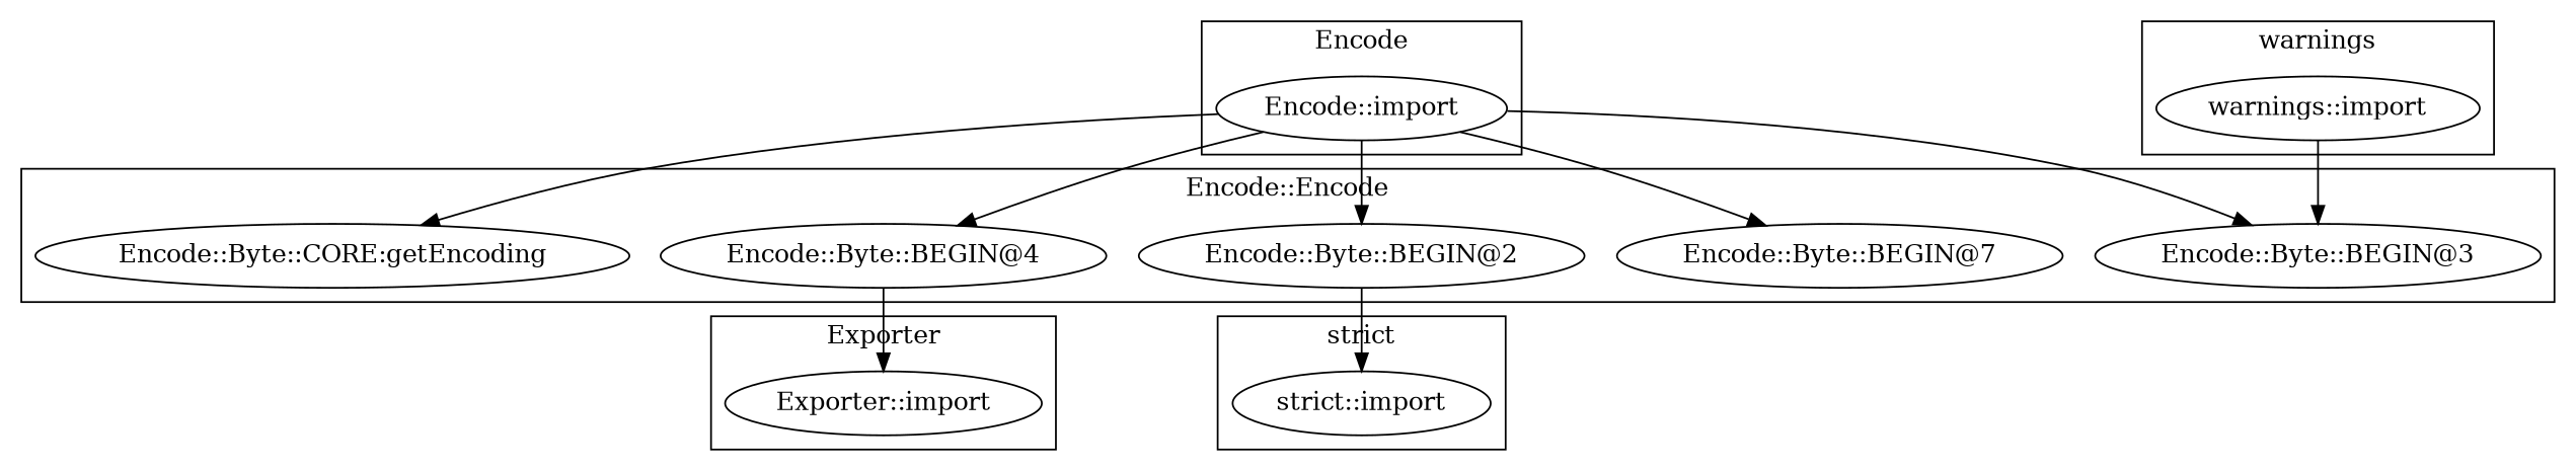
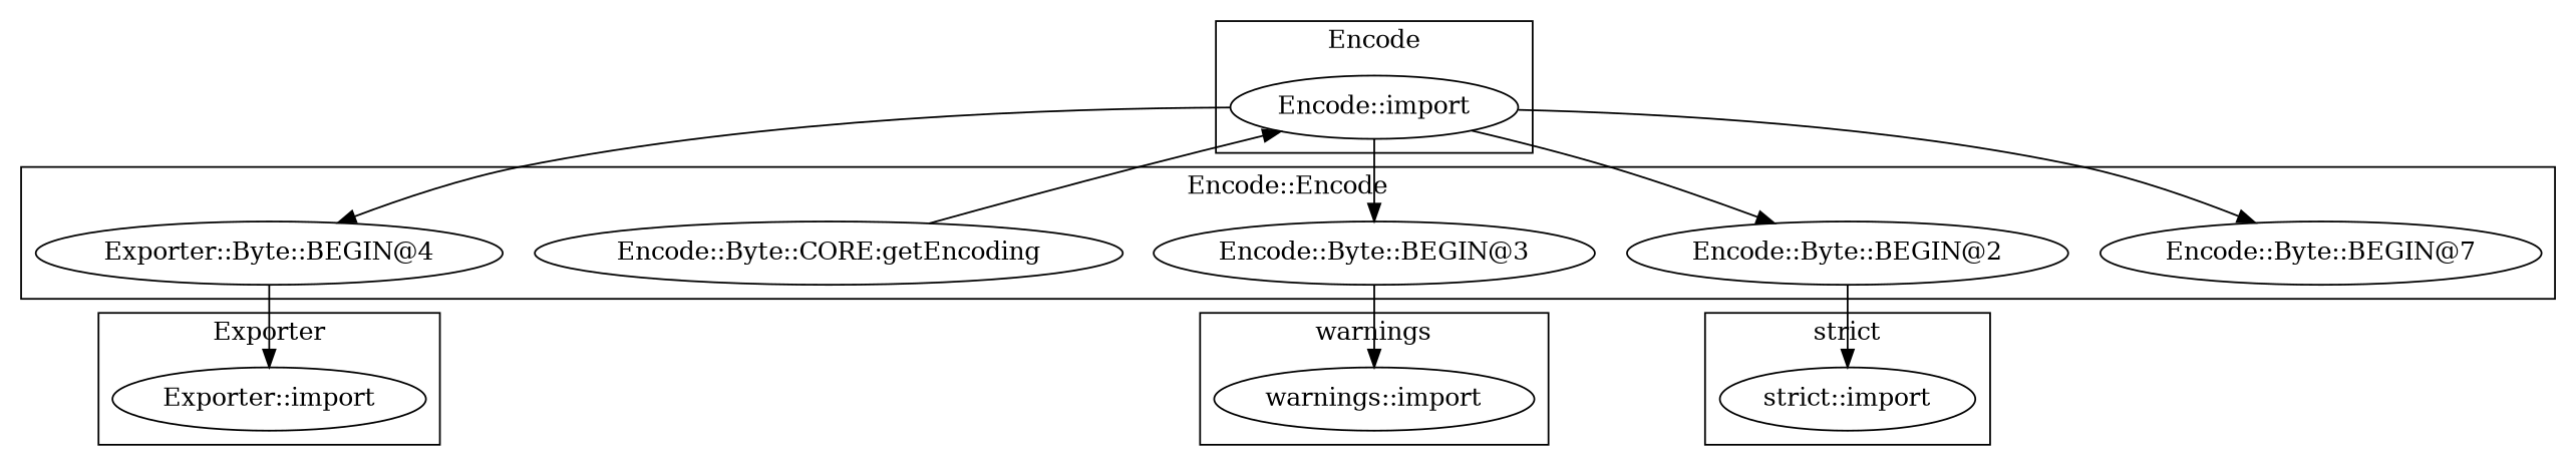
  digraph {
    "Encode::Byte::BEGIN@7"
-   "Encode::Byte::BEGIN@4"
+   "Encode::Byte::BEGIN@4" [label="Exporter::Byte::BEGIN@4"]
    "Encode::Byte::BEGIN@3"
    n4 [label="Encode::Byte::CORE:getEncoding"]
    "Encode::Byte::BEGIN@2"
    n6 [label="Encode::import"]
    "warnings::import"
    "strict::import"
    "Exporter::import"
    subgraph cluster_1 {
      label="Encode::Encode"
      "Encode::Byte::BEGIN@7"
      "Encode::Byte::BEGIN@4"
      "Encode::Byte::BEGIN@3"
      n4
      "Encode::Byte::BEGIN@2"
    }
    subgraph cluster_2 {
      label=Encode
      n6
    }
    subgraph cluster_3 {
      label=warnings
      "warnings::import"
    }
    subgraph cluster_4 {
      label="strict"
      "strict::import"
    }
    subgraph cluster_5 {
      label=Exporter
      "Exporter::import"
    }
    "Encode::Byte::BEGIN@4" -> "Exporter::import"
-   "warnings::import" -> "Encode::Byte::BEGIN@3"
+   "Encode::Byte::BEGIN@3" -> "warnings::import"
    "Encode::Byte::BEGIN@2" -> "strict::import"
    n6 -> "Encode::Byte::BEGIN@7"
    n6 -> "Encode::Byte::BEGIN@4"
    n6 -> "Encode::Byte::BEGIN@3"
-   n6 -> n4
+   n4 -> n6
    n6 -> "Encode::Byte::BEGIN@2"
  }
